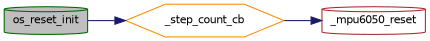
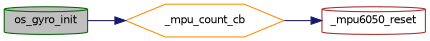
  digraph {
    rankdir=LR
    node [fontname=Helvetica fontsize=10 shape=cylinder]
    edge [color=midnightblue fontname=Helvetica fontsize=10 labelfontname=Helvetica labelfontsize=10 style=solid]
-   n1 [color=darkgreen fillcolor=grey75 fontcolor=black height=0.2 label=os_reset_init style=filled width=0.4]
-   n2 [color=darkorange height=0.2 label=_step_count_cb shape=hexagon width=0.4]
+   n1 [color=darkgreen fillcolor=grey75 fontcolor=black height=0.2 label=os_gyro_init style=filled width=0.4]
+   n2 [color=darkorange height=0.2 label=_mpu_count_cb shape=hexagon width=0.4]
    n3 [color=brown height=0.2 label=_mpu6050_reset width=0.4]
    n1 -> n2
    n2 -> n3
  }
